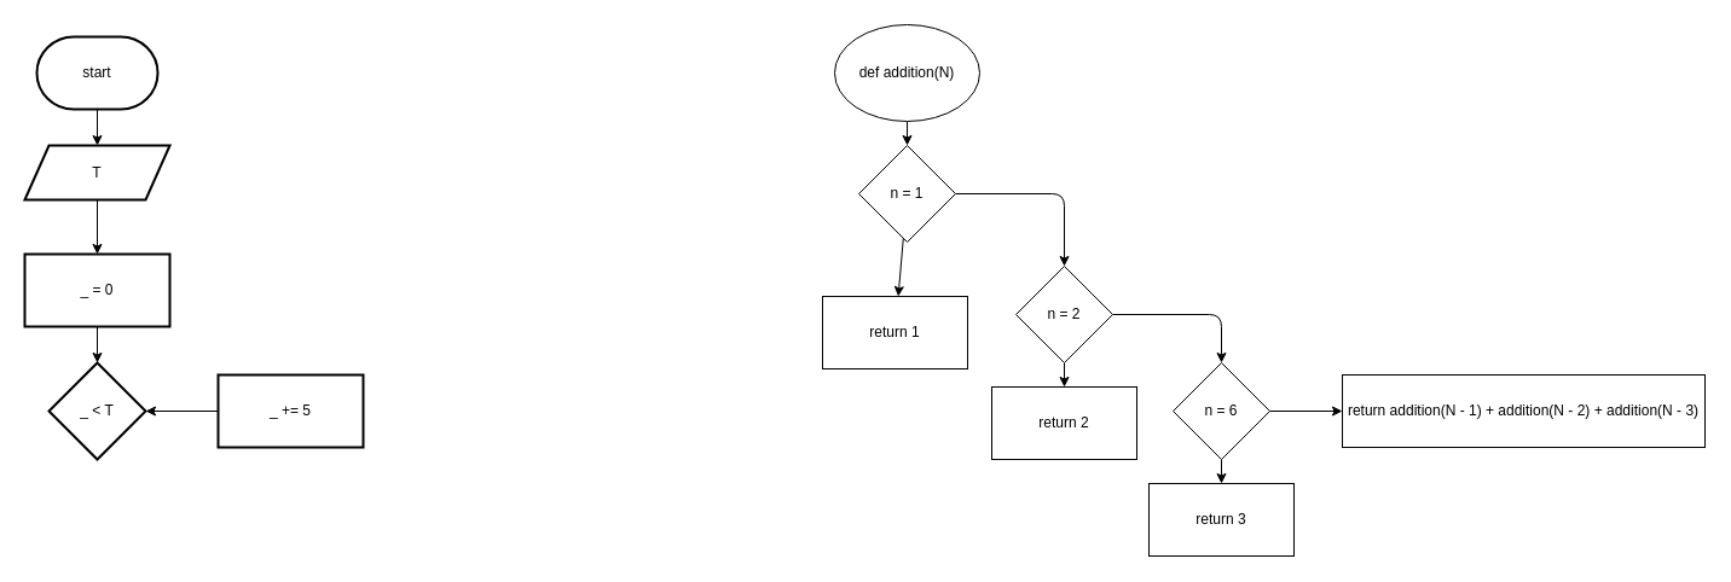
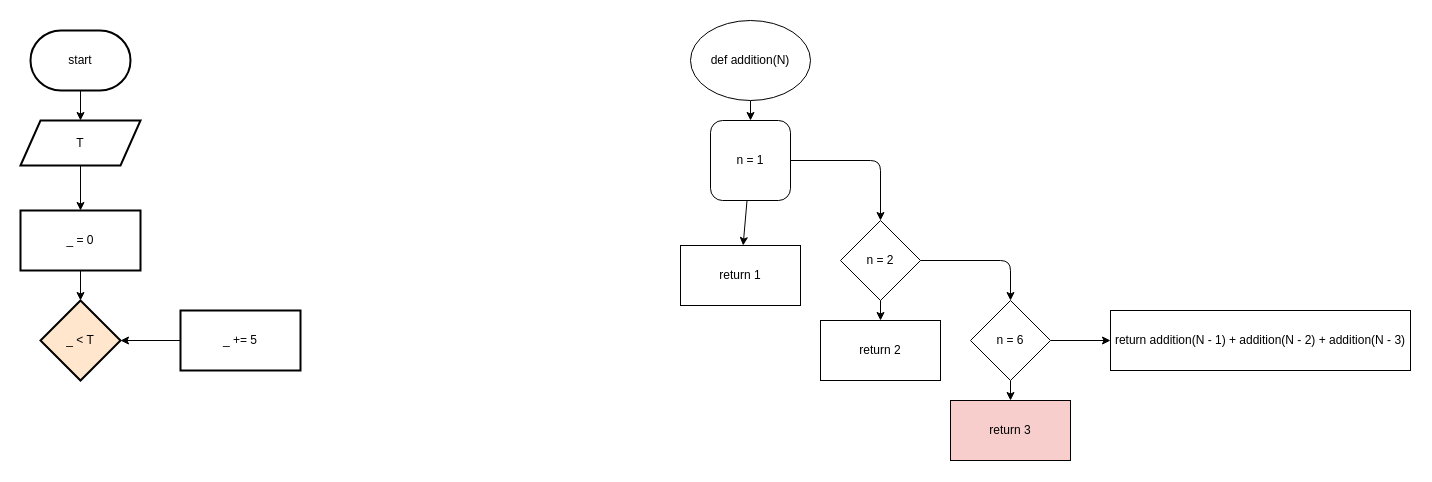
  <mxCell id="0" />
  <mxCell id="1" parent="0" />
  <mxCell id="2" value="" style="edgeStyle=none;html=1;" parent="1" source="3" target="5" edge="1"><mxGeometry relative="1" as="geometry" /></mxCell>
  <mxCell id="3" value="start" style="strokeWidth=2;html=1;shape=mxgraph.flowchart.terminator;whiteSpace=wrap;" parent="1" vertex="1"><mxGeometry x="30" y="30" width="100" height="60" as="geometry" /></mxCell>
  <mxCell id="4" value="" style="edgeStyle=none;html=1;" parent="1" source="5" target="7" edge="1"><mxGeometry relative="1" as="geometry" /></mxCell>
  <mxCell id="5" value="T" style="shape=parallelogram;perimeter=parallelogramPerimeter;whiteSpace=wrap;html=1;fixedSize=1;strokeWidth=2;" parent="1" vertex="1"><mxGeometry x="20" y="120" width="120" height="45" as="geometry" /></mxCell>
  <mxCell id="6" value="" style="edgeStyle=none;html=1;" parent="1" source="7" target="8" edge="1"><mxGeometry relative="1" as="geometry" /></mxCell>
  <mxCell id="7" value="_ = 0" style="whiteSpace=wrap;html=1;strokeWidth=2;" parent="1" vertex="1"><mxGeometry x="20" y="210" width="120" height="60" as="geometry" /></mxCell>
- <mxCell id="8" value="_ &amp;lt; T" style="rhombus;whiteSpace=wrap;html=1;strokeWidth=2;" parent="1" vertex="1"><mxGeometry x="40" y="300" width="80" height="80" as="geometry" /></mxCell>
+ <mxCell id="8" value="_ &amp;lt; T" style="rhombus;whiteSpace=wrap;html=1;strokeWidth=2;fillColor=#ffe6cc;" parent="1" vertex="1"><mxGeometry x="40" y="300" width="80" height="80" as="geometry" /></mxCell>
  <mxCell id="9" value="" style="edgeStyle=none;html=1;" parent="1" source="10" target="8" edge="1"><mxGeometry relative="1" as="geometry" /></mxCell>
  <mxCell id="10" value="_ += 5" style="whiteSpace=wrap;html=1;strokeWidth=2;" parent="1" vertex="1"><mxGeometry x="180" y="310" width="120" height="60" as="geometry" /></mxCell>
  <mxCell id="11" value="" style="edgeStyle=none;html=1;" edge="1" parent="1" source="12" target="15"><mxGeometry relative="1" as="geometry" /></mxCell>
  <mxCell id="12" value="def addition(N)" style="ellipse;whiteSpace=wrap;html=1;" vertex="1" parent="1"><mxGeometry x="690" y="20" width="120" height="80" as="geometry" /></mxCell>
  <mxCell id="13" value="" style="edgeStyle=none;html=1;" edge="1" parent="1" source="15" target="16"><mxGeometry relative="1" as="geometry" /></mxCell>
  <mxCell id="14" style="edgeStyle=none;html=1;" edge="1" parent="1" source="15"><mxGeometry relative="1" as="geometry"><mxPoint x="880" y="220" as="targetPoint" /><Array as="points"><mxPoint x="880" y="160" /></Array></mxGeometry></mxCell>
- <mxCell id="15" value="n = 1" style="rhombus;whiteSpace=wrap;html=1;" vertex="1" parent="1"><mxGeometry x="710" y="120" width="80" height="80" as="geometry" /></mxCell>
+ <mxCell id="15" value="n = 1" style="whiteSpace=wrap;html=1;rounded=1;" vertex="1" parent="1"><mxGeometry x="710" y="120" width="80" height="80" as="geometry" /></mxCell>
  <mxCell id="16" value="return 1" style="whiteSpace=wrap;html=1;" vertex="1" parent="1"><mxGeometry x="680" y="245" width="120" height="60" as="geometry" /></mxCell>
  <mxCell id="17" value="" style="edgeStyle=none;html=1;" edge="1" parent="1" source="19" target="20"><mxGeometry relative="1" as="geometry" /></mxCell>
  <mxCell id="18" value="" style="edgeStyle=none;html=1;" edge="1" parent="1" source="19" target="23"><mxGeometry relative="1" as="geometry"><Array as="points"><mxPoint x="1010" y="260" /></Array></mxGeometry></mxCell>
  <mxCell id="19" value="n = 2" style="rhombus;whiteSpace=wrap;html=1;" vertex="1" parent="1"><mxGeometry x="840" y="220" width="80" height="80" as="geometry" /></mxCell>
  <mxCell id="20" value="return 2" style="whiteSpace=wrap;html=1;" vertex="1" parent="1"><mxGeometry x="820" y="320" width="120" height="60" as="geometry" /></mxCell>
  <mxCell id="21" value="" style="edgeStyle=none;html=1;" edge="1" parent="1" source="23" target="24"><mxGeometry relative="1" as="geometry" /></mxCell>
  <mxCell id="22" value="" style="edgeStyle=none;html=1;" edge="1" parent="1" source="23" target="25"><mxGeometry relative="1" as="geometry" /></mxCell>
  <mxCell id="23" value="n = 6" style="rhombus;whiteSpace=wrap;html=1;" vertex="1" parent="1"><mxGeometry x="970" y="300" width="80" height="80" as="geometry" /></mxCell>
- <mxCell id="24" value="return 3" style="whiteSpace=wrap;html=1;" vertex="1" parent="1"><mxGeometry x="950" y="400" width="120" height="60" as="geometry" /></mxCell>
+ <mxCell id="24" value="return 3" style="whiteSpace=wrap;html=1;fillColor=#f8cecc;" vertex="1" parent="1"><mxGeometry x="950" y="400" width="120" height="60" as="geometry" /></mxCell>
  <mxCell id="25" value="return addition(N - 1) + addition(N - 2) + addition(N - 3)" style="whiteSpace=wrap;html=1;" vertex="1" parent="1"><mxGeometry x="1110" y="310" width="300" height="60" as="geometry" /></mxCell>
